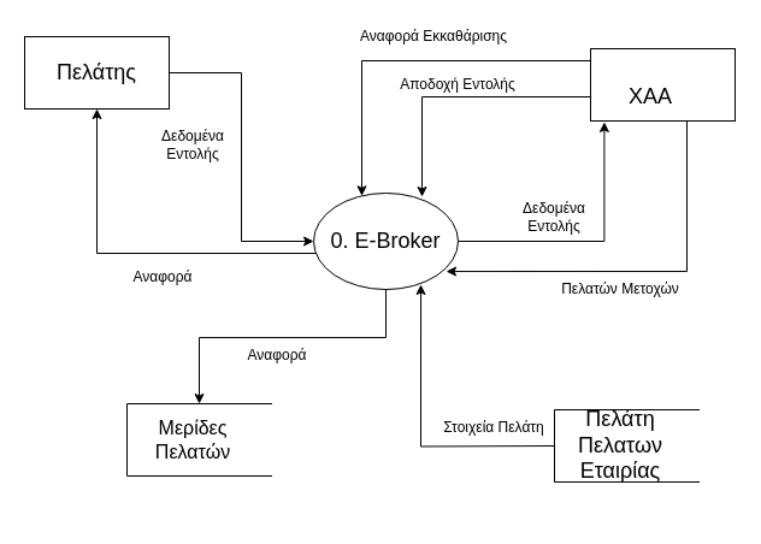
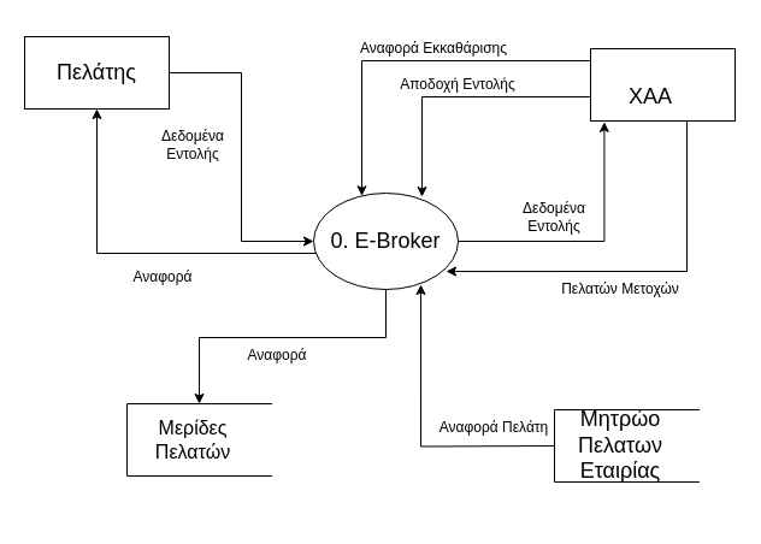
  <mxCell id="0" />
  <mxCell id="1" parent="0" />
  <mxCell id="2" style="edgeStyle=orthogonalEdgeStyle;rounded=0;orthogonalLoop=1;jettySize=auto;html=1;entryX=0;entryY=0.5;entryDx=0;entryDy=0;" parent="1" source="3" target="11" edge="1"><mxGeometry relative="1" as="geometry" /></mxCell>
  <mxCell id="3" value="" style="rounded=0;whiteSpace=wrap;html=1;fillColor=none;" parent="1" vertex="1"><mxGeometry x="20" y="30" width="120" height="60" as="geometry" /></mxCell>
  <mxCell id="4" style="edgeStyle=orthogonalEdgeStyle;rounded=0;orthogonalLoop=1;jettySize=auto;html=1;exitX=0;exitY=0.5;exitDx=0;exitDy=0;entryX=0.75;entryY=0.038;entryDx=0;entryDy=0;entryPerimeter=0;" parent="1" source="7" target="11" edge="1"><mxGeometry relative="1" as="geometry"><Array as="points"><mxPoint x="490" y="80" /><mxPoint x="350" y="80" /></Array></mxGeometry></mxCell>
  <mxCell id="5" style="edgeStyle=orthogonalEdgeStyle;rounded=0;orthogonalLoop=1;jettySize=auto;html=1;" parent="1" source="7" target="11" edge="1"><mxGeometry relative="1" as="geometry"><Array as="points"><mxPoint x="300" y="50" /></Array></mxGeometry></mxCell>
  <mxCell id="6" style="edgeStyle=orthogonalEdgeStyle;rounded=0;orthogonalLoop=1;jettySize=auto;html=1;entryX=0.917;entryY=0.813;entryDx=0;entryDy=0;entryPerimeter=0;" parent="1" source="7" target="11" edge="1"><mxGeometry relative="1" as="geometry"><Array as="points"><mxPoint x="570" y="225" /></Array></mxGeometry></mxCell>
  <mxCell id="7" value="" style="rounded=0;whiteSpace=wrap;html=1;fillColor=none;" parent="1" vertex="1"><mxGeometry x="490" y="40" width="120" height="60" as="geometry" /></mxCell>
  <mxCell id="8" style="edgeStyle=orthogonalEdgeStyle;rounded=0;orthogonalLoop=1;jettySize=auto;html=1;entryX=0.095;entryY=1.015;entryDx=0;entryDy=0;entryPerimeter=0;" parent="1" source="11" target="7" edge="1"><mxGeometry relative="1" as="geometry" /></mxCell>
  <mxCell id="9" style="edgeStyle=orthogonalEdgeStyle;rounded=0;orthogonalLoop=1;jettySize=auto;html=1;" parent="1" source="11" target="3" edge="1"><mxGeometry relative="1" as="geometry"><Array as="points"><mxPoint x="80" y="210" /></Array></mxGeometry></mxCell>
  <mxCell id="10" style="edgeStyle=orthogonalEdgeStyle;rounded=0;orthogonalLoop=1;jettySize=auto;html=1;entryX=0;entryY=0.5;entryDx=0;entryDy=0;" parent="1" source="11" target="13" edge="1"><mxGeometry relative="1" as="geometry"><mxPoint x="210" y="330" as="targetPoint" /><Array as="points"><mxPoint x="320" y="280" /><mxPoint x="165" y="280" /></Array></mxGeometry></mxCell>
  <mxCell id="11" value="" style="ellipse;whiteSpace=wrap;html=1;fillColor=none;" parent="1" vertex="1"><mxGeometry x="260" y="160" width="120" height="80" as="geometry" /></mxCell>
  <mxCell id="12" style="edgeStyle=orthogonalEdgeStyle;rounded=0;orthogonalLoop=1;jettySize=auto;html=1;entryX=0.742;entryY=0.95;entryDx=0;entryDy=0;entryPerimeter=0;" parent="1" target="11" edge="1"><mxGeometry relative="1" as="geometry"><mxPoint x="460" y="370" as="sourcePoint" /></mxGeometry></mxCell>
  <mxCell id="13" value="" style="shape=partialRectangle;whiteSpace=wrap;html=1;bottom=1;right=1;left=1;top=0;fillColor=none;routingCenterX=-0.5;rotation=90;" parent="1" vertex="1"><mxGeometry x="135" y="305" width="60" height="120" as="geometry" /></mxCell>
  <mxCell id="14" value="" style="shape=partialRectangle;whiteSpace=wrap;html=1;bottom=1;right=1;left=1;top=0;fillColor=none;routingCenterX=-0.5;rotation=90;" parent="1" vertex="1"><mxGeometry x="490" y="310" width="60" height="120" as="geometry" /></mxCell>
  <mxCell id="15" value="&lt;font style=&quot;font-size: 18px&quot;&gt;Πελάτης&lt;/font&gt;" style="text;html=1;strokeColor=none;fillColor=none;align=center;verticalAlign=middle;whiteSpace=wrap;rounded=0;" parent="1" vertex="1"><mxGeometry x="20" y="30" width="120" height="60" as="geometry" /></mxCell>
  <mxCell id="16" value="&lt;font style=&quot;font-size: 18px&quot;&gt;ΧΑΑ&lt;/font&gt;" style="text;html=1;strokeColor=none;fillColor=none;align=center;verticalAlign=middle;whiteSpace=wrap;rounded=0;" parent="1" vertex="1"><mxGeometry x="520" y="70" width="40" height="20" as="geometry" /></mxCell>
  <mxCell id="17" value="&lt;font size=&quot;3&quot;&gt;Μερίδες Πελατών&lt;/font&gt;" style="text;html=1;strokeColor=none;fillColor=none;align=center;verticalAlign=middle;whiteSpace=wrap;rounded=0;" parent="1" vertex="1"><mxGeometry x="110" y="340" width="100" height="50" as="geometry" /></mxCell>
- <mxCell id="18" value="&lt;font style=&quot;font-size: 18px&quot;&gt;Πελάτη Πελατων Εταιρίας&lt;/font&gt;" style="text;html=1;strokeColor=none;fillColor=none;align=center;verticalAlign=middle;whiteSpace=wrap;rounded=0;" parent="1" vertex="1"><mxGeometry x="470" y="345" width="90" height="50" as="geometry" /></mxCell>
+ <mxCell id="18" value="&lt;font style=&quot;font-size: 18px&quot;&gt;Μητρώο Πελατων Εταιρίας&lt;/font&gt;" style="text;html=1;strokeColor=none;fillColor=none;align=center;verticalAlign=middle;whiteSpace=wrap;rounded=0;" parent="1" vertex="1"><mxGeometry x="470" y="345" width="90" height="50" as="geometry" /></mxCell>
  <mxCell id="19" value="&lt;font style=&quot;font-size: 18px&quot;&gt;0. E-Broker&lt;/font&gt;" style="text;html=1;strokeColor=none;fillColor=none;align=center;verticalAlign=middle;whiteSpace=wrap;rounded=0;" parent="1" vertex="1"><mxGeometry x="270" y="190" width="100" height="20" as="geometry" /></mxCell>
  <mxCell id="20" value="Δεδομένα Εντολής" style="text;html=1;strokeColor=none;fillColor=none;align=center;verticalAlign=middle;whiteSpace=wrap;rounded=0;" parent="1" vertex="1"><mxGeometry x="125" y="110" width="70" height="20" as="geometry" /></mxCell>
  <mxCell id="21" value="Αναφορά" style="text;html=1;strokeColor=none;fillColor=none;align=center;verticalAlign=middle;whiteSpace=wrap;rounded=0;" parent="1" vertex="1"><mxGeometry x="200" y="285" width="60" height="20" as="geometry" /></mxCell>
- <mxCell id="22" value="Στοιχεία Πελάτη" style="text;html=1;strokeColor=none;fillColor=none;align=center;verticalAlign=middle;whiteSpace=wrap;rounded=0;" parent="1" vertex="1"><mxGeometry x="360" y="345" width="100" height="20" as="geometry" /></mxCell>
+ <mxCell id="22" value="Αναφορά Πελάτη" style="text;html=1;strokeColor=none;fillColor=none;align=center;verticalAlign=middle;whiteSpace=wrap;rounded=0;" parent="1" vertex="1"><mxGeometry x="360" y="345" width="100" height="20" as="geometry" /></mxCell>
  <mxCell id="23" value="Αναφορά" style="text;html=1;strokeColor=none;fillColor=none;align=center;verticalAlign=middle;whiteSpace=wrap;rounded=0;" parent="1" vertex="1"><mxGeometry x="75" y="220" width="120" height="20" as="geometry" /></mxCell>
- <mxCell id="24" value="Αναφορά Εκκαθάρισης" style="text;html=1;strokeColor=none;fillColor=none;align=center;verticalAlign=middle;whiteSpace=wrap;rounded=0;" parent="1" vertex="1"><mxGeometry x="295" y="20" width="130" height="20" as="geometry" /></mxCell>
+ <mxCell id="24" value="Αναφορά Εκκαθάρισης" style="text;html=1;strokeColor=none;fillColor=none;align=center;verticalAlign=middle;whiteSpace=wrap;rounded=0;" parent="1" vertex="1"><mxGeometry x="295" y="30" width="130" height="20" as="geometry" /></mxCell>
  <mxCell id="25" value="Αποδοχή Εντολής" style="text;html=1;strokeColor=none;fillColor=none;align=center;verticalAlign=middle;whiteSpace=wrap;rounded=0;" parent="1" vertex="1"><mxGeometry x="320" y="60" width="120" height="20" as="geometry" /></mxCell>
  <mxCell id="26" value="Δεδομένα Εντολής" style="text;html=1;strokeColor=none;fillColor=none;align=center;verticalAlign=middle;whiteSpace=wrap;rounded=0;" parent="1" vertex="1"><mxGeometry x="440" y="170" width="40" height="20" as="geometry" /></mxCell>
  <mxCell id="27" value="Πελατών Μετοχών" style="text;html=1;strokeColor=none;fillColor=none;align=center;verticalAlign=middle;whiteSpace=wrap;rounded=0;" parent="1" vertex="1"><mxGeometry x="460" y="230" width="110" height="20" as="geometry" /></mxCell>
